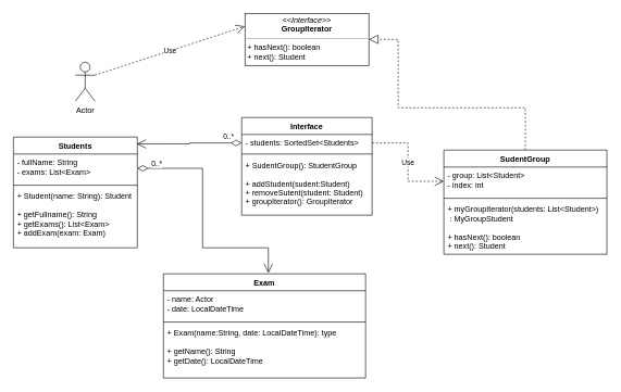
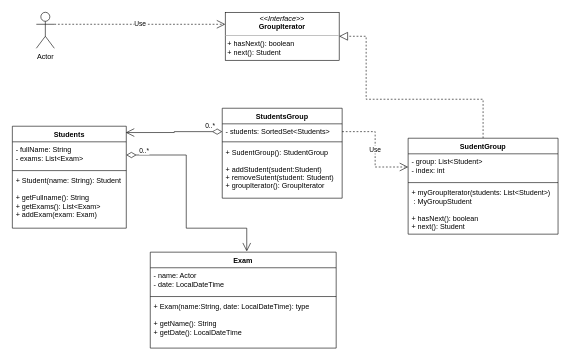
  <mxCell id="0" />
  <mxCell id="1" parent="0" />
  <mxCell id="2" value="&lt;p style=&quot;margin:0px;margin-top:4px;text-align:center;&quot;&gt;&lt;i&gt;&amp;lt;&amp;lt;Interface&amp;gt;&amp;gt;&lt;/i&gt;&lt;br&gt;&lt;b&gt;GroupIterator&lt;/b&gt;&lt;/p&gt;&lt;hr size=&quot;1&quot;&gt;&lt;p style=&quot;margin:0px;margin-left:4px;&quot;&gt;&lt;span style=&quot;background-color: initial;&quot;&gt;+ hasNext(): boolean&lt;/span&gt;&lt;/p&gt;&lt;p style=&quot;margin:0px;margin-left:4px;&quot;&gt;&lt;span style=&quot;background-color: initial;&quot;&gt;+ next(): Student&lt;/span&gt;&lt;/p&gt;" style="verticalAlign=top;align=left;overflow=fill;fontSize=12;fontFamily=Helvetica;html=1;" parent="1" vertex="1"><mxGeometry x="375" y="20" width="190" height="80" as="geometry" /></mxCell>
- <mxCell id="3" value="Interface" style="swimlane;fontStyle=1;align=center;verticalAlign=top;childLayout=stackLayout;horizontal=1;startSize=26;horizontalStack=0;resizeParent=1;resizeParentMax=0;resizeLast=0;collapsible=1;marginBottom=0;" parent="1" vertex="1"><mxGeometry x="370" y="180" width="200" height="150" as="geometry" /></mxCell>
+ <mxCell id="3" value="StudentsGroup" style="swimlane;fontStyle=1;align=center;verticalAlign=top;childLayout=stackLayout;horizontal=1;startSize=26;horizontalStack=0;resizeParent=1;resizeParentMax=0;resizeLast=0;collapsible=1;marginBottom=0;" parent="1" vertex="1"><mxGeometry x="370" y="180" width="200" height="150" as="geometry" /></mxCell>
  <mxCell id="4" value="- students: SortedSet&lt;Students&gt;" style="text;strokeColor=none;fillColor=none;align=left;verticalAlign=top;spacingLeft=4;spacingRight=4;overflow=hidden;rotatable=0;points=[[0,0.5],[1,0.5]];portConstraint=eastwest;" parent="3" vertex="1"><mxGeometry y="26" width="200" height="26" as="geometry" /></mxCell>
  <mxCell id="5" value="" style="line;strokeWidth=1;fillColor=none;align=left;verticalAlign=middle;spacingTop=-1;spacingLeft=3;spacingRight=3;rotatable=0;labelPosition=right;points=[];portConstraint=eastwest;strokeColor=inherit;" parent="3" vertex="1"><mxGeometry y="52" width="200" height="8" as="geometry" /></mxCell>
  <mxCell id="6" value="+ SudentGroup(): StudentGroup&#10;&#10;+ addStudent(sudent:Student)&#10;+ removeSutent(student: Student)&#10;+ groupIterator(): GroupIterator" style="text;strokeColor=none;fillColor=none;align=left;verticalAlign=top;spacingLeft=4;spacingRight=4;overflow=hidden;rotatable=0;points=[[0,0.5],[1,0.5]];portConstraint=eastwest;" parent="3" vertex="1"><mxGeometry y="60" width="200" height="90" as="geometry" /></mxCell>
  <mxCell id="7" value="Students" style="swimlane;fontStyle=1;align=center;verticalAlign=top;childLayout=stackLayout;horizontal=1;startSize=26;horizontalStack=0;resizeParent=1;resizeParentMax=0;resizeLast=0;collapsible=1;marginBottom=0;" parent="1" vertex="1"><mxGeometry x="20" y="210" width="190" height="170" as="geometry" /></mxCell>
  <mxCell id="8" value="- fullName: String&#10;- exams: List&lt;Exam&gt;" style="text;strokeColor=none;fillColor=none;align=left;verticalAlign=top;spacingLeft=4;spacingRight=4;overflow=hidden;rotatable=0;points=[[0,0.5],[1,0.5]];portConstraint=eastwest;" parent="7" vertex="1"><mxGeometry y="26" width="190" height="44" as="geometry" /></mxCell>
  <mxCell id="9" value="" style="line;strokeWidth=1;fillColor=none;align=left;verticalAlign=middle;spacingTop=-1;spacingLeft=3;spacingRight=3;rotatable=0;labelPosition=right;points=[];portConstraint=eastwest;strokeColor=inherit;" parent="7" vertex="1"><mxGeometry y="70" width="190" height="8" as="geometry" /></mxCell>
  <mxCell id="10" value="+ Student(name: String): Student&#10;&#10;+ getFullname(): String&#10;+ getExams(): List&lt;Exam&gt;&#10;+ addExam(exam: Exam)" style="text;strokeColor=none;fillColor=none;align=left;verticalAlign=top;spacingLeft=4;spacingRight=4;overflow=hidden;rotatable=0;points=[[0,0.5],[1,0.5]];portConstraint=eastwest;" parent="7" vertex="1"><mxGeometry y="78" width="190" height="92" as="geometry" /></mxCell>
  <mxCell id="11" value="" style="endArrow=block;dashed=1;endFill=0;endSize=12;html=1;rounded=0;entryX=1;entryY=0.5;entryDx=0;entryDy=0;edgeStyle=orthogonalEdgeStyle;exitX=0.5;exitY=0;exitDx=0;exitDy=0;" parent="1" source="20" target="2" edge="1"><mxGeometry width="160" relative="1" as="geometry"><mxPoint x="650" y="170" as="sourcePoint" /><mxPoint x="380" y="260" as="targetPoint" /><Array as="points"><mxPoint x="805" y="165" /><mxPoint x="610" y="165" /><mxPoint x="610" y="60" /></Array></mxGeometry></mxCell>
  <mxCell id="12" value="0..*" style="endArrow=open;html=1;endSize=12;startArrow=diamondThin;startSize=14;startFill=0;edgeStyle=orthogonalEdgeStyle;align=left;verticalAlign=bottom;rounded=0;entryX=0.996;entryY=0.062;entryDx=0;entryDy=0;entryPerimeter=0;" parent="1" source="4" target="7" edge="1"><mxGeometry x="-0.627" relative="1" as="geometry"><mxPoint x="220" y="260" as="sourcePoint" /><mxPoint x="220" y="219" as="targetPoint" /><mxPoint as="offset" /></mxGeometry></mxCell>
- <mxCell id="13" value="Actor" style="shape=umlActor;verticalLabelPosition=bottom;verticalAlign=top;html=1;outlineConnect=0;" parent="1" vertex="1"><mxGeometry x="115" y="95" width="30" height="60" as="geometry" /></mxCell>
+ <mxCell id="13" value="Actor" style="shape=umlActor;verticalLabelPosition=bottom;verticalAlign=top;html=1;outlineConnect=0;" parent="1" vertex="1"><mxGeometry x="60" y="20" width="30" height="60" as="geometry" /></mxCell>
  <mxCell id="14" value="Use" style="endArrow=open;endSize=12;dashed=1;html=1;rounded=0;exitX=1;exitY=0.333;exitDx=0;exitDy=0;exitPerimeter=0;entryX=0;entryY=0.25;entryDx=0;entryDy=0;" parent="1" source="13" target="2" edge="1"><mxGeometry width="160" relative="1" as="geometry"><mxPoint x="220" y="260" as="sourcePoint" /><mxPoint x="380" y="260" as="targetPoint" /></mxGeometry></mxCell>
  <mxCell id="15" value="Exam" style="swimlane;fontStyle=1;align=center;verticalAlign=top;childLayout=stackLayout;horizontal=1;startSize=26;horizontalStack=0;resizeParent=1;resizeParentMax=0;resizeLast=0;collapsible=1;marginBottom=0;" parent="1" vertex="1"><mxGeometry x="250" y="420" width="310" height="160" as="geometry" /></mxCell>
  <mxCell id="16" value="- name: Actor&#10;- date: LocalDateTime" style="text;strokeColor=none;fillColor=none;align=left;verticalAlign=top;spacingLeft=4;spacingRight=4;overflow=hidden;rotatable=0;points=[[0,0.5],[1,0.5]];portConstraint=eastwest;" parent="15" vertex="1"><mxGeometry y="26" width="310" height="44" as="geometry" /></mxCell>
  <mxCell id="17" value="" style="line;strokeWidth=1;fillColor=none;align=left;verticalAlign=middle;spacingTop=-1;spacingLeft=3;spacingRight=3;rotatable=0;labelPosition=right;points=[];portConstraint=eastwest;strokeColor=inherit;" parent="15" vertex="1"><mxGeometry y="70" width="310" height="8" as="geometry" /></mxCell>
  <mxCell id="18" value="+ Exam(name:String, date: LocalDateTime): type&#10;&#10;+ getName(): String&#10;+ getDate(): LocalDateTime" style="text;strokeColor=none;fillColor=none;align=left;verticalAlign=top;spacingLeft=4;spacingRight=4;overflow=hidden;rotatable=0;points=[[0,0.5],[1,0.5]];portConstraint=eastwest;" parent="15" vertex="1"><mxGeometry y="78" width="310" height="82" as="geometry" /></mxCell>
  <mxCell id="19" value="0..*" style="endArrow=open;html=1;endSize=12;startArrow=diamondThin;startSize=14;startFill=0;edgeStyle=orthogonalEdgeStyle;align=left;verticalAlign=bottom;rounded=0;exitX=1;exitY=0.5;exitDx=0;exitDy=0;entryX=0.519;entryY=-0.008;entryDx=0;entryDy=0;entryPerimeter=0;" parent="1" source="8" target="15" edge="1"><mxGeometry x="-0.889" y="-2" relative="1" as="geometry"><mxPoint x="290" y="320" as="sourcePoint" /><mxPoint x="450" y="320" as="targetPoint" /><Array as="points"><mxPoint x="310" y="258" /><mxPoint x="310" y="380" /><mxPoint x="411" y="380" /></Array><mxPoint as="offset" /></mxGeometry></mxCell>
  <mxCell id="20" value="SudentGroup" style="swimlane;fontStyle=1;align=center;verticalAlign=top;childLayout=stackLayout;horizontal=1;startSize=26;horizontalStack=0;resizeParent=1;resizeParentMax=0;resizeLast=0;collapsible=1;marginBottom=0;" vertex="1" parent="1"><mxGeometry x="680" y="230" width="250" height="160" as="geometry" /></mxCell>
  <mxCell id="21" value="- group: List&lt;Student&gt;&#10;- index: int" style="text;strokeColor=none;fillColor=none;align=left;verticalAlign=top;spacingLeft=4;spacingRight=4;overflow=hidden;rotatable=0;points=[[0,0.5],[1,0.5]];portConstraint=eastwest;" vertex="1" parent="20"><mxGeometry y="26" width="250" height="44" as="geometry" /></mxCell>
  <mxCell id="22" value="" style="line;strokeWidth=1;fillColor=none;align=left;verticalAlign=middle;spacingTop=-1;spacingLeft=3;spacingRight=3;rotatable=0;labelPosition=right;points=[];portConstraint=eastwest;strokeColor=inherit;" vertex="1" parent="20"><mxGeometry y="70" width="250" height="8" as="geometry" /></mxCell>
  <mxCell id="23" value="+ myGroupIterator(students: List&lt;Student&gt;)&#10; : MyGroupStudent&#10;&#10;+ hasNext(): boolean&#10;+ next(): Student " style="text;strokeColor=none;fillColor=none;align=left;verticalAlign=top;spacingLeft=4;spacingRight=4;overflow=hidden;rotatable=0;points=[[0,0.5],[1,0.5]];portConstraint=eastwest;" vertex="1" parent="20"><mxGeometry y="78" width="250" height="82" as="geometry" /></mxCell>
  <mxCell id="24" value="Use" style="endArrow=open;endSize=12;dashed=1;html=1;rounded=0;exitX=1;exitY=0.5;exitDx=0;exitDy=0;entryX=0;entryY=0.5;entryDx=0;entryDy=0;edgeStyle=orthogonalEdgeStyle;" edge="1" parent="1" source="4" target="21"><mxGeometry width="160" relative="1" as="geometry"><mxPoint x="520" y="260" as="sourcePoint" /><mxPoint x="680" y="260" as="targetPoint" /></mxGeometry></mxCell>
